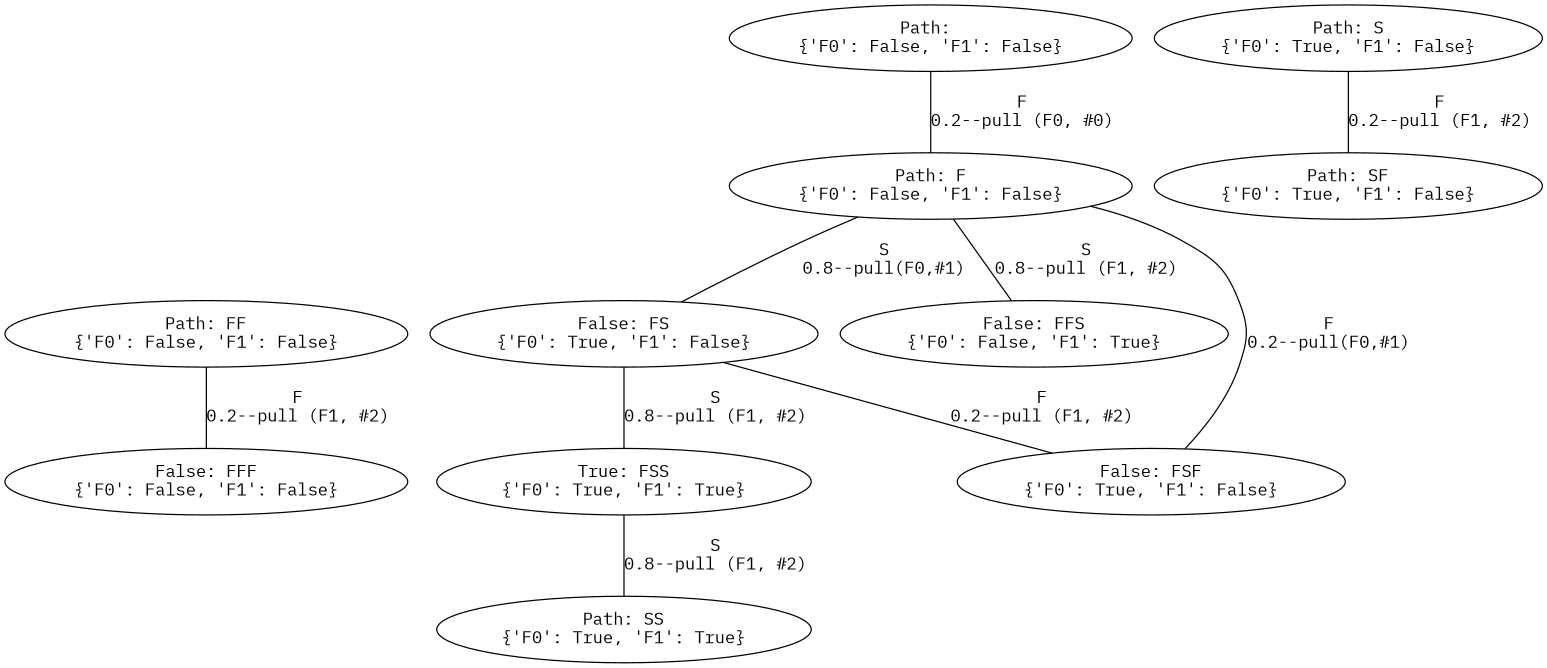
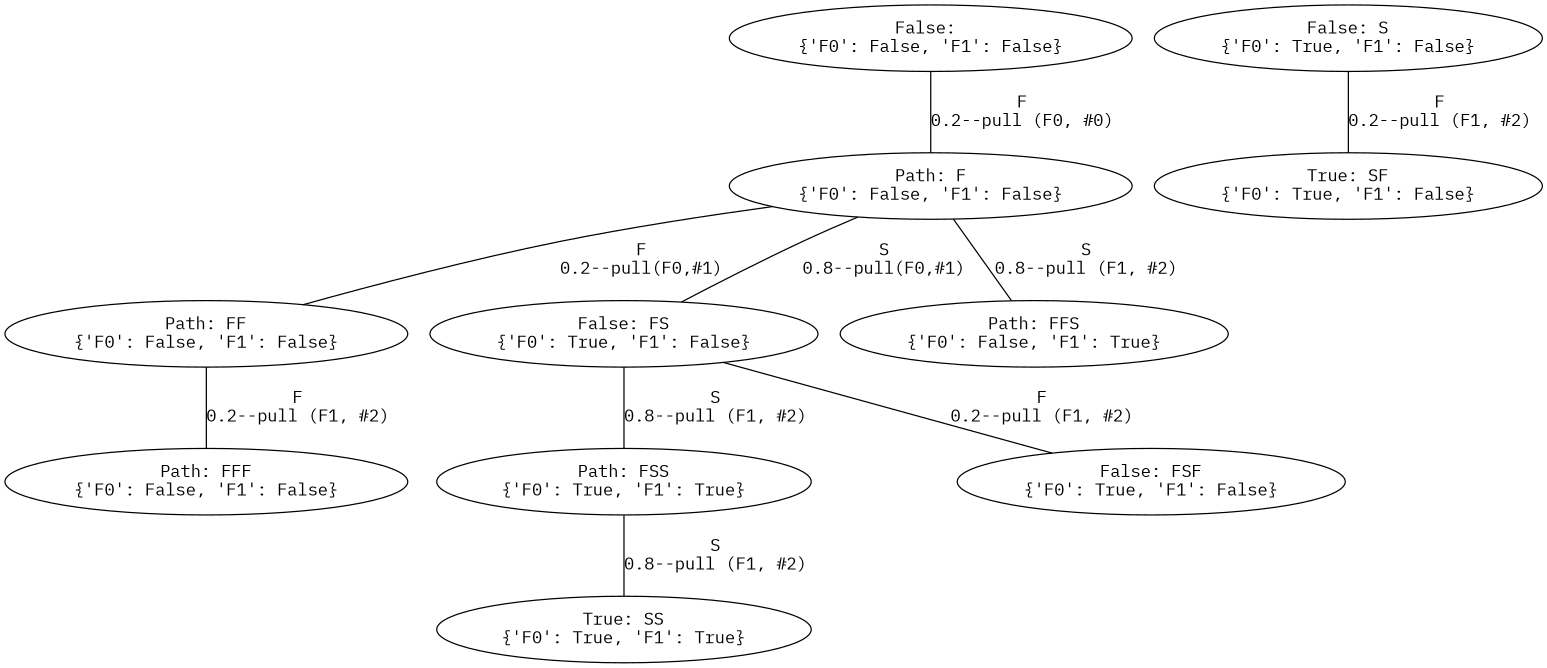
  graph {
    fontname="IBM Plex Mono"
    node [fontname="IBM Plex Mono"]
    edge [fontname="IBM Plex Mono"]
-   n1 [label="Path: \n{'F0': False, 'F1': False}"]
+   n1 [label="False: \n{'F0': False, 'F1': False}"]
    n2 [label="Path: F\n{'F0': False, 'F1': False}"]
    n3 [label="Path: FF\n{'F0': False, 'F1': False}"]
    n4 [label="False: FS\n{'F0': True, 'F1': False}"]
-   n5 [label="False: FFS\n{'F0': False, 'F1': True}"]
-   n6 [label="Path: S\n{'F0': True, 'F1': False}"]
-   n7 [label="Path: SF\n{'F0': True, 'F1': False}"]
-   n8 [label="False: FFF\n{'F0': False, 'F1': False}"]
+   n5 [label="Path: FFS\n{'F0': False, 'F1': True}"]
+   n6 [label="False: S\n{'F0': True, 'F1': False}"]
+   n7 [label="True: SF\n{'F0': True, 'F1': False}"]
+   n8 [label="Path: FFF\n{'F0': False, 'F1': False}"]
    n9 [label="False: FSF\n{'F0': True, 'F1': False}"]
-   n10 [label="True: FSS\n{'F0': True, 'F1': True}"]
-   n11 [label="Path: SS\n{'F0': True, 'F1': True}"]
+   n10 [label="Path: FSS\n{'F0': True, 'F1': True}"]
+   n11 [label="True: SS\n{'F0': True, 'F1': True}"]
    n1 -- n2 [label="F\n0.2--pull (F0, #0)"]
-   n2 -- n9 [label="F\n0.2--pull(F0,#1)"]
+   n2 -- n3 [label="F\n0.2--pull(F0,#1)"]
    n2 -- n4 [label="S\n0.8--pull(F0,#1)"]
    n2 -- n5 [label="S\n0.8--pull (F1, #2)"]
    n3 -- n8 [label="F\n0.2--pull (F1, #2)"]
    n4 -- n9 [label="F\n0.2--pull (F1, #2)"]
    n4 -- n10 [label="S\n0.8--pull (F1, #2)"]
    n6 -- n7 [label="F\n0.2--pull (F1, #2)"]
    n10 -- n11 [label="S\n0.8--pull (F1, #2)"]
  }
